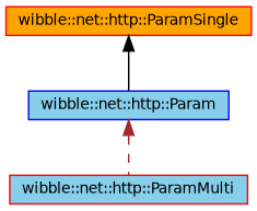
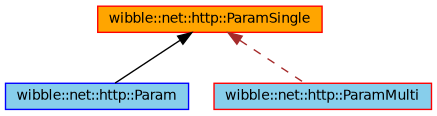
  digraph {
    rankdir=TB
    node [color=red fillcolor=skyblue fontname=Helvetica fontsize=10 shape=record style=filled]
    edge [dir=back fontname=Helvetica fontsize=10 labelfontname=Helvetica labelfontsize=10]
    n1 [color=blue height=0.2 label="wibble::net::http::Param" width=0.4]
    n2 [height=0.2 label="wibble::net::http::ParamMulti" width=0.4]
    n3 [fillcolor=orange height=0.2 label="wibble::net::http::ParamSingle" width=0.4]
-   n1 -> n2 [color=brown style=dashed]
+   n3 -> n2 [color=brown style=dashed]
    n3 -> n1 [color=black style=solid]
  }
